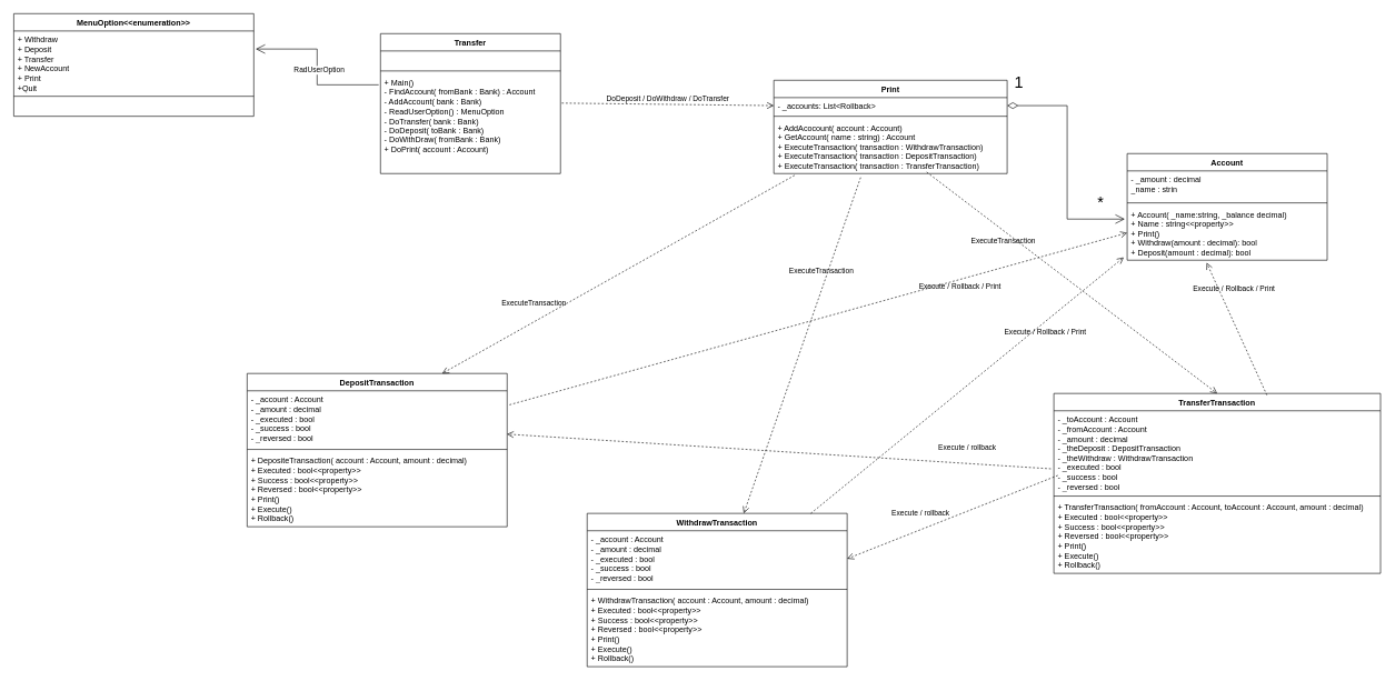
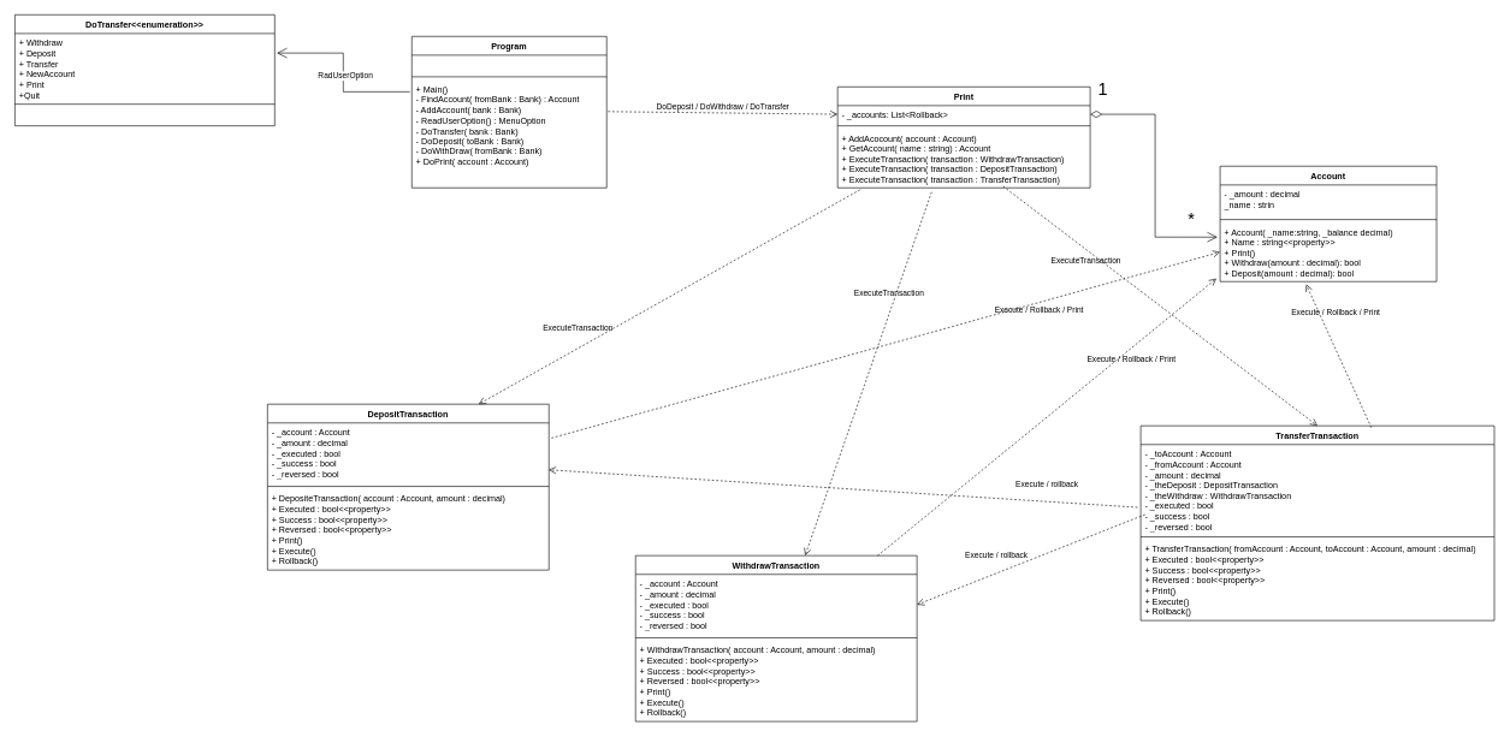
  <mxCell id="0" />
  <mxCell id="1" parent="0" />
  <mxCell id="2" value="Print" style="swimlane;fontStyle=1;align=center;verticalAlign=top;childLayout=stackLayout;horizontal=1;startSize=26;horizontalStack=0;resizeParent=1;resizeParentMax=0;resizeLast=0;collapsible=1;marginBottom=0;whiteSpace=wrap;html=1;" vertex="1" parent="1"><mxGeometry x="1160" y="120" width="350" height="140" as="geometry"><mxRectangle x="180" y="140" width="70" height="30" as="alternateBounds" /></mxGeometry></mxCell>
  <mxCell id="3" value="- _accounts: List&amp;lt;Rollback&amp;gt;&lt;div&gt;&lt;br&gt;&lt;/div&gt;" style="text;strokeColor=none;fillColor=none;align=left;verticalAlign=top;spacingLeft=4;spacingRight=4;overflow=hidden;rotatable=0;points=[[0,0.5],[1,0.5]];portConstraint=eastwest;whiteSpace=wrap;html=1;" vertex="1" parent="2"><mxGeometry y="26" width="350" height="24" as="geometry" /></mxCell>
  <mxCell id="4" value="" style="line;strokeWidth=1;fillColor=none;align=left;verticalAlign=middle;spacingTop=-1;spacingLeft=3;spacingRight=3;rotatable=0;labelPosition=right;points=[];portConstraint=eastwest;strokeColor=inherit;" vertex="1" parent="2"><mxGeometry y="50" width="350" height="8" as="geometry" /></mxCell>
  <mxCell id="5" value="+ AddAcocount( account : Account)&lt;div&gt;+ GetAccount( name :&amp;nbsp;&lt;span style=&quot;background-color: initial;&quot;&gt;string&lt;/span&gt;&lt;span style=&quot;background-color: initial;&quot;&gt;) : Account&amp;nbsp;&lt;/span&gt;&lt;/div&gt;&lt;div&gt;+ ExecuteTransaction( transaction :&amp;nbsp;&lt;span style=&quot;background-color: initial;&quot;&gt;WithdrawTransaction&lt;/span&gt;&lt;span style=&quot;background-color: initial;&quot;&gt;)&lt;/span&gt;&lt;/div&gt;&lt;div&gt;+ ExecuteTransaction( transaction :&amp;nbsp;&lt;span style=&quot;background-color: initial;&quot;&gt;DepositTransaction&lt;/span&gt;&lt;span style=&quot;background-color: initial;&quot;&gt;)&lt;/span&gt;&lt;/div&gt;&lt;div&gt;+ ExecuteTransaction( transaction :&amp;nbsp;&lt;span style=&quot;background-color: initial;&quot;&gt;TransferTransaction&lt;/span&gt;&lt;span style=&quot;background-color: initial;&quot;&gt;)&lt;/span&gt;&lt;/div&gt;" style="text;strokeColor=none;fillColor=none;align=left;verticalAlign=top;spacingLeft=4;spacingRight=4;overflow=hidden;rotatable=0;points=[[0,0.5],[1,0.5]];portConstraint=eastwest;whiteSpace=wrap;html=1;" vertex="1" parent="2"><mxGeometry y="58" width="350" height="82" as="geometry" /></mxCell>
  <mxCell id="6" value="Account" style="swimlane;fontStyle=1;align=center;verticalAlign=top;childLayout=stackLayout;horizontal=1;startSize=26;horizontalStack=0;resizeParent=1;resizeParentMax=0;resizeLast=0;collapsible=1;marginBottom=0;whiteSpace=wrap;html=1;" vertex="1" parent="1"><mxGeometry x="1690" y="230" width="300" height="160" as="geometry" /></mxCell>
  <mxCell id="7" value="&lt;div&gt;- _amount : decimal&lt;/div&gt;&lt;div&gt;_name : strin&lt;/div&gt;&lt;div&gt;&lt;/div&gt;" style="text;strokeColor=none;fillColor=none;align=left;verticalAlign=top;spacingLeft=4;spacingRight=4;overflow=hidden;rotatable=0;points=[[0,0.5],[1,0.5]];portConstraint=eastwest;whiteSpace=wrap;html=1;" vertex="1" parent="6"><mxGeometry y="26" width="300" height="44" as="geometry" /></mxCell>
  <mxCell id="8" value="" style="line;strokeWidth=1;fillColor=none;align=left;verticalAlign=middle;spacingTop=-1;spacingLeft=3;spacingRight=3;rotatable=0;labelPosition=right;points=[];portConstraint=eastwest;strokeColor=inherit;" vertex="1" parent="6"><mxGeometry y="70" width="300" height="8" as="geometry" /></mxCell>
  <mxCell id="9" value="&lt;div&gt;+ Account( _name:string, _balance decimal)&lt;/div&gt;&lt;div&gt;+ Name : string&amp;lt;&amp;lt;property&amp;gt;&amp;gt;&lt;/div&gt;&lt;div&gt;+ Print()&lt;/div&gt;&lt;div&gt;+ Withdraw(amount : decimal): bool&lt;/div&gt;&lt;div&gt;+ Deposit(amount : decimal): bool&lt;/div&gt;&lt;div&gt;&lt;br&gt;&lt;/div&gt;" style="text;strokeColor=none;fillColor=none;align=left;verticalAlign=top;spacingLeft=4;spacingRight=4;overflow=hidden;rotatable=0;points=[[0,0.5],[1,0.5]];portConstraint=eastwest;whiteSpace=wrap;html=1;" vertex="1" parent="6"><mxGeometry y="78" width="300" height="82" as="geometry" /></mxCell>
  <mxCell id="10" value="DepositTransaction" style="swimlane;fontStyle=1;align=center;verticalAlign=top;childLayout=stackLayout;horizontal=1;startSize=26;horizontalStack=0;resizeParent=1;resizeParentMax=0;resizeLast=0;collapsible=1;marginBottom=0;whiteSpace=wrap;html=1;" vertex="1" parent="1"><mxGeometry x="370" y="560" width="390" height="230" as="geometry" /></mxCell>
  <mxCell id="11" value="- _account : Account&lt;div&gt;- _amount : decimal&lt;/div&gt;&lt;div&gt;- _executed : bool&lt;/div&gt;&lt;div&gt;- _success : bool&lt;/div&gt;&lt;div&gt;- _reversed : bool&lt;/div&gt;" style="text;strokeColor=none;fillColor=none;align=left;verticalAlign=top;spacingLeft=4;spacingRight=4;overflow=hidden;rotatable=0;points=[[0,0.5],[1,0.5]];portConstraint=eastwest;whiteSpace=wrap;html=1;" vertex="1" parent="10"><mxGeometry y="26" width="390" height="84" as="geometry" /></mxCell>
  <mxCell id="12" value="" style="line;strokeWidth=1;fillColor=none;align=left;verticalAlign=middle;spacingTop=-1;spacingLeft=3;spacingRight=3;rotatable=0;labelPosition=right;points=[];portConstraint=eastwest;strokeColor=inherit;" vertex="1" parent="10"><mxGeometry y="110" width="390" height="8" as="geometry" /></mxCell>
  <mxCell id="13" value="+ DepositeTransaction( account : Account, amount : decimal)&lt;div&gt;+ Executed : bool&amp;lt;&amp;lt;property&amp;gt;&amp;gt;&lt;/div&gt;&lt;div&gt;+ Success : bool&amp;lt;&amp;lt;property&amp;gt;&amp;gt;&lt;/div&gt;&lt;div&gt;+ Reversed : bool&amp;lt;&amp;lt;property&amp;gt;&amp;gt;&lt;/div&gt;&lt;div&gt;+ Print()&lt;/div&gt;&lt;div&gt;+ Execute()&lt;/div&gt;&lt;div&gt;+ Rollback()&lt;/div&gt;" style="text;strokeColor=none;fillColor=none;align=left;verticalAlign=top;spacingLeft=4;spacingRight=4;overflow=hidden;rotatable=0;points=[[0,0.5],[1,0.5]];portConstraint=eastwest;whiteSpace=wrap;html=1;" vertex="1" parent="10"><mxGeometry y="118" width="390" height="112" as="geometry" /></mxCell>
  <mxCell id="14" value="WithdrawTransaction" style="swimlane;fontStyle=1;align=center;verticalAlign=top;childLayout=stackLayout;horizontal=1;startSize=26;horizontalStack=0;resizeParent=1;resizeParentMax=0;resizeLast=0;collapsible=1;marginBottom=0;whiteSpace=wrap;html=1;" vertex="1" parent="1"><mxGeometry x="880" y="770" width="390" height="230" as="geometry" /></mxCell>
  <mxCell id="15" value="- _account : Account&lt;div&gt;- _amount : decimal&lt;/div&gt;&lt;div&gt;- _executed : bool&lt;/div&gt;&lt;div&gt;- _success : bool&lt;/div&gt;&lt;div&gt;- _reversed : bool&lt;/div&gt;" style="text;strokeColor=none;fillColor=none;align=left;verticalAlign=top;spacingLeft=4;spacingRight=4;overflow=hidden;rotatable=0;points=[[0,0.5],[1,0.5]];portConstraint=eastwest;whiteSpace=wrap;html=1;" vertex="1" parent="14"><mxGeometry y="26" width="390" height="84" as="geometry" /></mxCell>
  <mxCell id="16" value="" style="line;strokeWidth=1;fillColor=none;align=left;verticalAlign=middle;spacingTop=-1;spacingLeft=3;spacingRight=3;rotatable=0;labelPosition=right;points=[];portConstraint=eastwest;strokeColor=inherit;" vertex="1" parent="14"><mxGeometry y="110" width="390" height="8" as="geometry" /></mxCell>
  <mxCell id="17" value="+ WithdrawTransaction( account : Account, amount : decimal)&lt;div&gt;+ Executed : bool&amp;lt;&amp;lt;property&amp;gt;&amp;gt;&lt;/div&gt;&lt;div&gt;+ Success : bool&amp;lt;&amp;lt;property&amp;gt;&amp;gt;&lt;/div&gt;&lt;div&gt;+ Reversed : bool&amp;lt;&amp;lt;property&amp;gt;&amp;gt;&lt;/div&gt;&lt;div&gt;+ Print()&lt;/div&gt;&lt;div&gt;+ Execute()&lt;/div&gt;&lt;div&gt;+ Rollback()&lt;/div&gt;" style="text;strokeColor=none;fillColor=none;align=left;verticalAlign=top;spacingLeft=4;spacingRight=4;overflow=hidden;rotatable=0;points=[[0,0.5],[1,0.5]];portConstraint=eastwest;whiteSpace=wrap;html=1;" vertex="1" parent="14"><mxGeometry y="118" width="390" height="112" as="geometry" /></mxCell>
  <mxCell id="18" value="TransferTransaction" style="swimlane;fontStyle=1;align=center;verticalAlign=top;childLayout=stackLayout;horizontal=1;startSize=26;horizontalStack=0;resizeParent=1;resizeParentMax=0;resizeLast=0;collapsible=1;marginBottom=0;whiteSpace=wrap;html=1;" vertex="1" parent="1"><mxGeometry x="1580" y="590" width="490" height="270" as="geometry" /></mxCell>
  <mxCell id="19" value="- _toAccount : Account&lt;div&gt;- _fromAccount : Account&lt;br&gt;&lt;div&gt;- _amount : decimal&lt;/div&gt;&lt;div&gt;- _theDeposit : DepositTransaction&lt;/div&gt;&lt;div&gt;- _theWithdraw : WithdrawTransaction&lt;/div&gt;&lt;div&gt;- _executed : bool&lt;/div&gt;&lt;div&gt;- _success : bool&lt;/div&gt;&lt;div&gt;- _reversed : bool&lt;/div&gt;&lt;/div&gt;" style="text;strokeColor=none;fillColor=none;align=left;verticalAlign=top;spacingLeft=4;spacingRight=4;overflow=hidden;rotatable=0;points=[[0,0.5],[1,0.5]];portConstraint=eastwest;whiteSpace=wrap;html=1;" vertex="1" parent="18"><mxGeometry y="26" width="490" height="124" as="geometry" /></mxCell>
  <mxCell id="20" value="" style="line;strokeWidth=1;fillColor=none;align=left;verticalAlign=middle;spacingTop=-1;spacingLeft=3;spacingRight=3;rotatable=0;labelPosition=right;points=[];portConstraint=eastwest;strokeColor=inherit;" vertex="1" parent="18"><mxGeometry y="150" width="490" height="8" as="geometry" /></mxCell>
  <mxCell id="21" value="+ TransferTransaction( fromAccount : Account, toAccount : Account, amount : decimal)&lt;div&gt;+ Executed : bool&amp;lt;&amp;lt;property&amp;gt;&amp;gt;&lt;/div&gt;&lt;div&gt;+ Success : bool&amp;lt;&amp;lt;property&amp;gt;&amp;gt;&lt;/div&gt;&lt;div&gt;+ Reversed : bool&amp;lt;&amp;lt;property&amp;gt;&amp;gt;&lt;/div&gt;&lt;div&gt;+ Print()&lt;/div&gt;&lt;div&gt;+ Execute()&lt;/div&gt;&lt;div&gt;+ Rollback()&lt;/div&gt;" style="text;strokeColor=none;fillColor=none;align=left;verticalAlign=top;spacingLeft=4;spacingRight=4;overflow=hidden;rotatable=0;points=[[0,0.5],[1,0.5]];portConstraint=eastwest;whiteSpace=wrap;html=1;" vertex="1" parent="18"><mxGeometry y="158" width="490" height="112" as="geometry" /></mxCell>
- <mxCell id="22" value="Transfer" style="swimlane;fontStyle=1;align=center;verticalAlign=top;childLayout=stackLayout;horizontal=1;startSize=26;horizontalStack=0;resizeParent=1;resizeParentMax=0;resizeLast=0;collapsible=1;marginBottom=0;whiteSpace=wrap;html=1;" vertex="1" parent="1"><mxGeometry x="570" y="50" width="270" height="210" as="geometry" /></mxCell>
+ <mxCell id="22" value="Program" style="swimlane;fontStyle=1;align=center;verticalAlign=top;childLayout=stackLayout;horizontal=1;startSize=26;horizontalStack=0;resizeParent=1;resizeParentMax=0;resizeLast=0;collapsible=1;marginBottom=0;whiteSpace=wrap;html=1;" vertex="1" parent="1"><mxGeometry x="570" y="50" width="270" height="210" as="geometry" /></mxCell>
  <mxCell id="23" value="&amp;nbsp;&lt;div&gt;&amp;nbsp;&lt;/div&gt;" style="text;strokeColor=none;fillColor=none;align=left;verticalAlign=top;spacingLeft=4;spacingRight=4;overflow=hidden;rotatable=0;points=[[0,0.5],[1,0.5]];portConstraint=eastwest;whiteSpace=wrap;html=1;" vertex="1" parent="22"><mxGeometry y="26" width="270" height="26" as="geometry" /></mxCell>
  <mxCell id="24" value="" style="line;strokeWidth=1;fillColor=none;align=left;verticalAlign=middle;spacingTop=-1;spacingLeft=3;spacingRight=3;rotatable=0;labelPosition=right;points=[];portConstraint=eastwest;strokeColor=inherit;" vertex="1" parent="22"><mxGeometry y="52" width="270" height="8" as="geometry" /></mxCell>
  <mxCell id="25" value="+ Main()&lt;div&gt;- FindAccount( fromBank : Bank) : Account&lt;/div&gt;&lt;div&gt;- AddAccount( bank : Bank)&lt;/div&gt;&lt;div&gt;- ReadUserOption() : MenuOption&lt;/div&gt;&lt;div&gt;- DoTransfer( bank : Bank)&lt;/div&gt;&lt;div&gt;- DoDeposit( toBank : Bank)&lt;/div&gt;&lt;div&gt;- DoWithDraw( fromBank : Bank)&lt;/div&gt;&lt;div&gt;+ DoPrint( account : Account)&lt;/div&gt;" style="text;strokeColor=none;fillColor=none;align=left;verticalAlign=top;spacingLeft=4;spacingRight=4;overflow=hidden;rotatable=0;points=[[0,0.5],[1,0.5]];portConstraint=eastwest;whiteSpace=wrap;html=1;" vertex="1" parent="22"><mxGeometry y="60" width="270" height="150" as="geometry" /></mxCell>
- <mxCell id="26" value="MenuOption&amp;lt;&amp;lt;enumeration&amp;gt;&amp;gt;" style="swimlane;fontStyle=1;align=center;verticalAlign=top;childLayout=stackLayout;horizontal=1;startSize=26;horizontalStack=0;resizeParent=1;resizeParentMax=0;resizeLast=0;collapsible=1;marginBottom=0;whiteSpace=wrap;html=1;" vertex="1" parent="1"><mxGeometry x="20" y="20" width="360" height="154" as="geometry" /></mxCell>
+ <mxCell id="26" value="DoTransfer&amp;lt;&amp;lt;enumeration&amp;gt;&amp;gt;" style="swimlane;fontStyle=1;align=center;verticalAlign=top;childLayout=stackLayout;horizontal=1;startSize=26;horizontalStack=0;resizeParent=1;resizeParentMax=0;resizeLast=0;collapsible=1;marginBottom=0;whiteSpace=wrap;html=1;" vertex="1" parent="1"><mxGeometry x="20" y="20" width="360" height="154" as="geometry" /></mxCell>
  <mxCell id="27" value="+ Withdraw&lt;div&gt;+ Deposit&lt;/div&gt;&lt;div&gt;+ Transfer&lt;/div&gt;&lt;div&gt;+ NewAccount&lt;/div&gt;&lt;div&gt;+ Print&lt;/div&gt;&lt;div&gt;+Quit&lt;/div&gt;" style="text;strokeColor=none;fillColor=none;align=left;verticalAlign=top;spacingLeft=4;spacingRight=4;overflow=hidden;rotatable=0;points=[[0,0.5],[1,0.5]];portConstraint=eastwest;whiteSpace=wrap;html=1;" vertex="1" parent="26"><mxGeometry y="26" width="360" height="94" as="geometry" /></mxCell>
  <mxCell id="28" value="" style="line;strokeWidth=1;fillColor=none;align=left;verticalAlign=middle;spacingTop=-1;spacingLeft=3;spacingRight=3;rotatable=0;labelPosition=right;points=[];portConstraint=eastwest;strokeColor=inherit;" vertex="1" parent="26"><mxGeometry y="120" width="360" height="8" as="geometry" /></mxCell>
  <mxCell id="29" value="&amp;nbsp;" style="text;strokeColor=none;fillColor=none;align=left;verticalAlign=top;spacingLeft=4;spacingRight=4;overflow=hidden;rotatable=0;points=[[0,0.5],[1,0.5]];portConstraint=eastwest;whiteSpace=wrap;html=1;" vertex="1" parent="26"><mxGeometry y="128" width="360" height="26" as="geometry" /></mxCell>
  <mxCell id="30" value="&lt;font style=&quot;font-size: 24px;&quot;&gt;1&lt;/font&gt;" style="endArrow=open;html=1;endSize=12;startArrow=diamondThin;startSize=14;startFill=0;edgeStyle=orthogonalEdgeStyle;align=left;verticalAlign=bottom;rounded=0;exitX=1;exitY=0.5;exitDx=0;exitDy=0;entryX=-0.012;entryY=0.248;entryDx=0;entryDy=0;entryPerimeter=0;" edge="1" parent="1" source="3" target="9"><mxGeometry x="-0.95" y="18" relative="1" as="geometry"><mxPoint x="1490" y="370" as="sourcePoint" /><mxPoint x="1650" y="370" as="targetPoint" /><mxPoint as="offset" /></mxGeometry></mxCell>
  <mxCell id="31" value="&lt;font style=&quot;font-size: 24px;&quot;&gt;*&lt;/font&gt;" style="text;html=1;align=center;verticalAlign=middle;resizable=0;points=[];autosize=1;strokeColor=none;fillColor=none;" vertex="1" parent="1"><mxGeometry x="1635" y="283" width="30" height="40" as="geometry" /></mxCell>
  <mxCell id="32" value="" style="endArrow=open;endFill=1;endSize=12;html=1;rounded=0;entryX=1.008;entryY=0.288;entryDx=0;entryDy=0;entryPerimeter=0;exitX=-0.01;exitY=0.112;exitDx=0;exitDy=0;exitPerimeter=0;edgeStyle=orthogonalEdgeStyle;" edge="1" parent="1" source="25" target="27"><mxGeometry width="160" relative="1" as="geometry"><mxPoint x="720" y="200" as="sourcePoint" /><mxPoint x="880" y="200" as="targetPoint" /></mxGeometry></mxCell>
  <mxCell id="33" value="RadUserOption" style="edgeLabel;html=1;align=center;verticalAlign=middle;resizable=0;points=[];" vertex="1" connectable="0" parent="32"><mxGeometry x="-0.041" y="-2" relative="1" as="geometry"><mxPoint y="-1" as="offset" /></mxGeometry></mxCell>
  <mxCell id="34" value="ExecuteTransaction" style="endArrow=open;startArrow=none;endFill=0;startFill=0;endSize=8;html=1;verticalAlign=bottom;dashed=1;labelBackgroundColor=none;rounded=0;exitX=0.655;exitY=0.973;exitDx=0;exitDy=0;exitPerimeter=0;entryX=0.5;entryY=0;entryDx=0;entryDy=0;" edge="1" parent="1" source="5" target="18"><mxGeometry x="-0.421" y="-20" width="160" relative="1" as="geometry"><mxPoint x="1870.95" y="372.138" as="sourcePoint" /><mxPoint x="1780" y="742.63" as="targetPoint" /><mxPoint as="offset" /></mxGeometry></mxCell>
  <mxCell id="35" value="ExecuteTransaction" style="endArrow=open;startArrow=none;endFill=0;startFill=0;endSize=8;html=1;verticalAlign=bottom;dashed=1;labelBackgroundColor=none;rounded=0;exitX=0.372;exitY=1.071;exitDx=0;exitDy=0;exitPerimeter=0;" edge="1" parent="1" source="5" target="14"><mxGeometry x="-0.401" y="-7" width="160" relative="1" as="geometry"><mxPoint x="1666.55" y="372.138" as="sourcePoint" /><mxPoint x="1790" y="752.63" as="targetPoint" /><mxPoint as="offset" /></mxGeometry></mxCell>
  <mxCell id="36" value="ExecuteTransaction" style="endArrow=open;startArrow=none;endFill=0;startFill=0;endSize=8;html=1;verticalAlign=bottom;dashed=1;labelBackgroundColor=none;rounded=0;exitX=0.089;exitY=1.032;exitDx=0;exitDy=0;exitPerimeter=0;entryX=0.75;entryY=0;entryDx=0;entryDy=0;" edge="1" parent="1" source="5" target="10"><mxGeometry x="0.447" y="-17" width="160" relative="1" as="geometry"><mxPoint x="1552.1" y="349.998" as="sourcePoint" /><mxPoint x="1213" y="742.63" as="targetPoint" /><mxPoint y="1" as="offset" /></mxGeometry></mxCell>
  <mxCell id="37" value="DoDeposit / DoWithdraw / DoTransfer" style="endArrow=open;startArrow=none;endFill=0;startFill=0;endSize=8;html=1;verticalAlign=bottom;dashed=1;labelBackgroundColor=none;rounded=0;exitX=1.007;exitY=0.295;exitDx=0;exitDy=0;exitPerimeter=0;entryX=0;entryY=0.5;entryDx=0;entryDy=0;" edge="1" parent="1" source="25" target="3"><mxGeometry x="0.154" y="-25" width="160" relative="1" as="geometry"><mxPoint x="1082" y="287" as="sourcePoint" /><mxPoint x="273" y="630" as="targetPoint" /><mxPoint x="-25" y="-25" as="offset" /></mxGeometry></mxCell>
  <mxCell id="38" value="Execute / Rollback / Print" style="endArrow=open;startArrow=none;endFill=0;startFill=0;endSize=8;html=1;verticalAlign=bottom;dashed=1;labelBackgroundColor=none;rounded=0;exitX=1.009;exitY=0.25;exitDx=0;exitDy=0;exitPerimeter=0;entryX=0;entryY=0.5;entryDx=0;entryDy=0;" edge="1" parent="1" source="11" target="9"><mxGeometry x="0.447" y="-18" width="160" relative="1" as="geometry"><mxPoint x="1201" y="273" as="sourcePoint" /><mxPoint x="673" y="570" as="targetPoint" /><mxPoint as="offset" /></mxGeometry></mxCell>
  <mxCell id="39" value="Execute / Rollback / Print" style="endArrow=open;startArrow=none;endFill=0;startFill=0;endSize=8;html=1;verticalAlign=bottom;dashed=1;labelBackgroundColor=none;rounded=0;entryX=-0.017;entryY=0.947;entryDx=0;entryDy=0;entryPerimeter=0;" edge="1" parent="1" source="14" target="9"><mxGeometry x="0.447" y="-18" width="160" relative="1" as="geometry"><mxPoint x="774" y="617" as="sourcePoint" /><mxPoint x="1790" y="401" as="targetPoint" /><mxPoint as="offset" /></mxGeometry></mxCell>
  <mxCell id="40" value="Execute / Rollback / Print" style="endArrow=open;startArrow=none;endFill=0;startFill=0;endSize=8;html=1;verticalAlign=bottom;dashed=1;labelBackgroundColor=none;rounded=0;entryX=0.397;entryY=1.045;entryDx=0;entryDy=0;entryPerimeter=0;exitX=0.652;exitY=0.009;exitDx=0;exitDy=0;exitPerimeter=0;" edge="1" parent="1" source="18" target="9"><mxGeometry x="0.447" y="-18" width="160" relative="1" as="geometry"><mxPoint x="1243" y="725" as="sourcePoint" /><mxPoint x="1695" y="396" as="targetPoint" /><mxPoint as="offset" /></mxGeometry></mxCell>
  <mxCell id="41" value="Execute / rollback" style="endArrow=open;startArrow=none;endFill=0;startFill=0;endSize=8;html=1;verticalAlign=bottom;dashed=1;labelBackgroundColor=none;rounded=0;entryX=0.999;entryY=0.774;entryDx=0;entryDy=0;entryPerimeter=0;exitX=-0.009;exitY=0.702;exitDx=0;exitDy=0;exitPerimeter=0;" edge="1" parent="1" source="19" target="11"><mxGeometry x="-0.69" y="-15" width="160" relative="1" as="geometry"><mxPoint x="1225" y="780" as="sourcePoint" /><mxPoint x="1695" y="396" as="targetPoint" /><mxPoint as="offset" /></mxGeometry></mxCell>
  <mxCell id="42" value="Execute / rollback" style="endArrow=open;startArrow=none;endFill=0;startFill=0;endSize=8;html=1;verticalAlign=bottom;dashed=1;labelBackgroundColor=none;rounded=0;entryX=1;entryY=0.5;entryDx=0;entryDy=0;exitX=-0.009;exitY=0.702;exitDx=0;exitDy=0;exitPerimeter=0;" edge="1" parent="1" target="15"><mxGeometry x="0.272" y="-13" width="160" relative="1" as="geometry"><mxPoint x="1586" y="713" as="sourcePoint" /><mxPoint x="770" y="661" as="targetPoint" /><mxPoint y="-1" as="offset" /></mxGeometry></mxCell>
